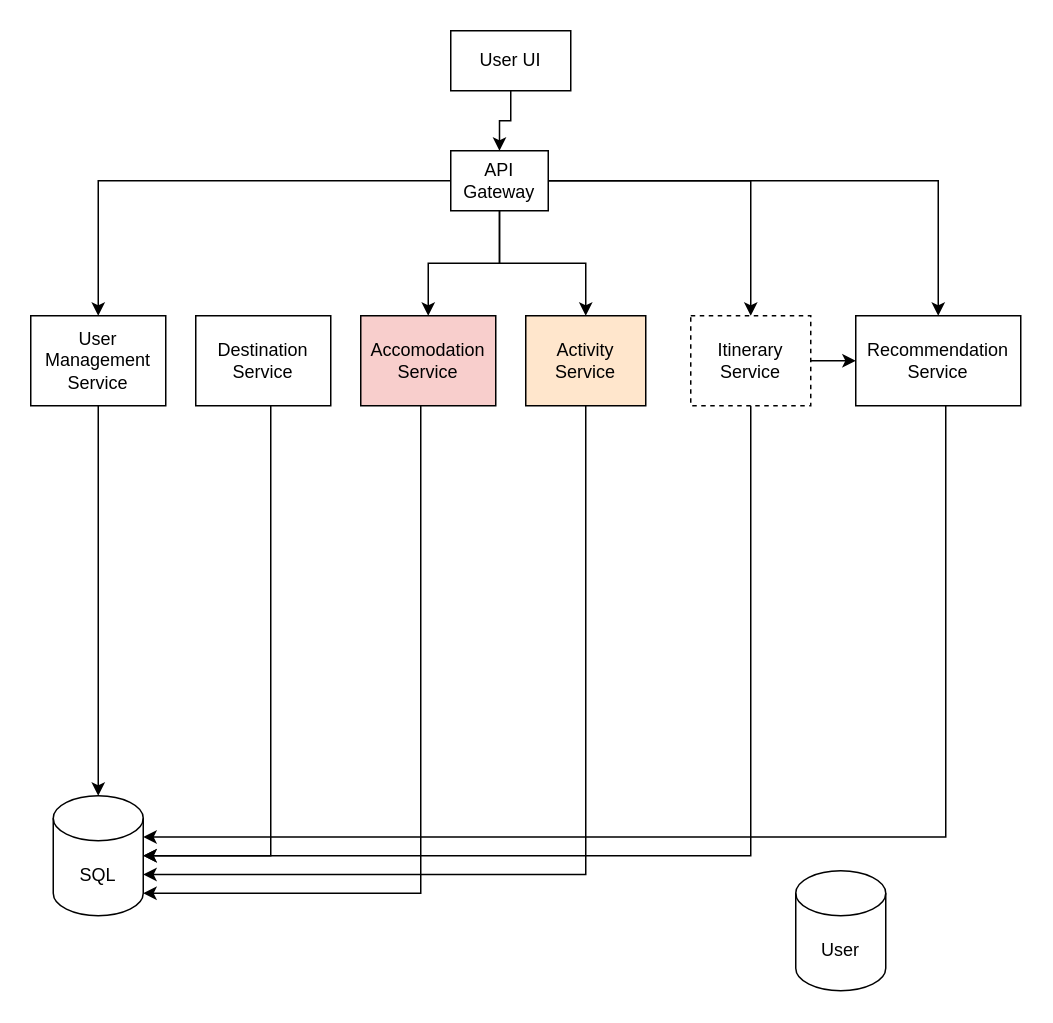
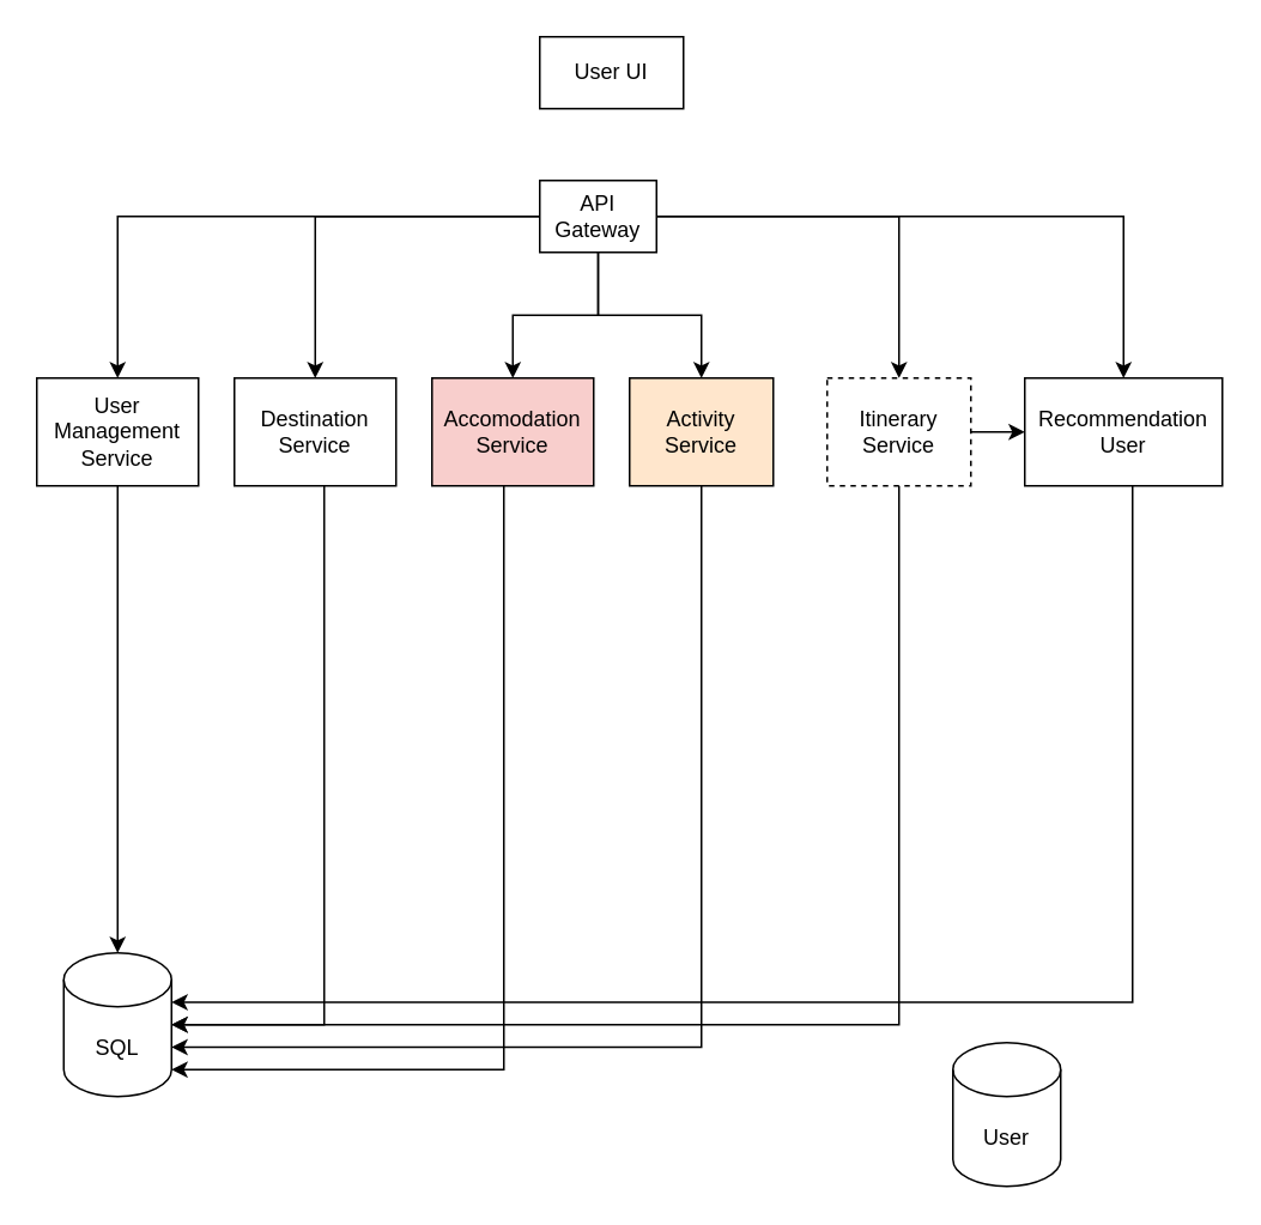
  <mxCell id="0" />
  <mxCell id="1" parent="0" />
- <mxCell id="2" style="edgeStyle=orthogonalEdgeStyle;rounded=0;orthogonalLoop=1;jettySize=auto;html=1;entryX=0.5;entryY=0;entryDx=0;entryDy=0;" parent="1" source="3" target="10" edge="1"><mxGeometry relative="1" as="geometry" /></mxCell>
  <mxCell id="3" value="User UI" style="rounded=0;whiteSpace=wrap;html=1;" parent="1" vertex="1"><mxGeometry x="300" y="20" width="80" height="40" as="geometry" /></mxCell>
  <mxCell id="4" style="edgeStyle=orthogonalEdgeStyle;rounded=0;orthogonalLoop=1;jettySize=auto;html=1;entryX=0.5;entryY=0;entryDx=0;entryDy=0;" parent="1" source="10" target="12" edge="1"><mxGeometry relative="1" as="geometry" /></mxCell>
+ <mxCell id="5" style="edgeStyle=orthogonalEdgeStyle;rounded=0;orthogonalLoop=1;jettySize=auto;html=1;" parent="1" source="10" target="13" edge="1"><mxGeometry relative="1" as="geometry" /></mxCell>
  <mxCell id="6" style="edgeStyle=orthogonalEdgeStyle;rounded=0;orthogonalLoop=1;jettySize=auto;html=1;entryX=0.5;entryY=0;entryDx=0;entryDy=0;" parent="1" source="10" target="14" edge="1"><mxGeometry relative="1" as="geometry" /></mxCell>
  <mxCell id="7" style="edgeStyle=orthogonalEdgeStyle;rounded=0;orthogonalLoop=1;jettySize=auto;html=1;" parent="1" source="10" target="15" edge="1"><mxGeometry relative="1" as="geometry" /></mxCell>
  <mxCell id="8" style="edgeStyle=orthogonalEdgeStyle;rounded=0;orthogonalLoop=1;jettySize=auto;html=1;entryX=0.5;entryY=0;entryDx=0;entryDy=0;" parent="1" source="10" target="17" edge="1"><mxGeometry relative="1" as="geometry" /></mxCell>
  <mxCell id="9" style="edgeStyle=orthogonalEdgeStyle;rounded=0;orthogonalLoop=1;jettySize=auto;html=1;entryX=0.5;entryY=0;entryDx=0;entryDy=0;" parent="1" source="10" target="18" edge="1"><mxGeometry relative="1" as="geometry"><mxPoint x="450" y="170" as="targetPoint" /></mxGeometry></mxCell>
  <mxCell id="10" value="API Gateway" style="rounded=0;whiteSpace=wrap;html=1;" parent="1" vertex="1"><mxGeometry x="300" y="100" width="65" height="40" as="geometry" /></mxCell>
  <mxCell id="11" style="edgeStyle=orthogonalEdgeStyle;rounded=0;orthogonalLoop=1;jettySize=auto;html=1;" parent="1" source="12" target="19" edge="1"><mxGeometry relative="1" as="geometry" /></mxCell>
  <mxCell id="12" value="User Management Service" style="rounded=0;whiteSpace=wrap;html=1;" parent="1" vertex="1"><mxGeometry x="20" y="210" width="90" height="60" as="geometry" /></mxCell>
  <mxCell id="13" value="Destination Service" style="rounded=0;whiteSpace=wrap;html=1;" parent="1" vertex="1"><mxGeometry x="130" y="210" width="90" height="60" as="geometry" /></mxCell>
  <mxCell id="14" value="Accomodation Service" style="rounded=0;whiteSpace=wrap;html=1;fillColor=#f8cecc;" parent="1" vertex="1"><mxGeometry x="240" y="210" width="90" height="60" as="geometry" /></mxCell>
  <mxCell id="15" value="Activity Service" style="rounded=0;whiteSpace=wrap;html=1;fillColor=#ffe6cc;" parent="1" vertex="1"><mxGeometry x="350" y="210" width="80" height="60" as="geometry" /></mxCell>
  <mxCell id="16" style="edgeStyle=orthogonalEdgeStyle;rounded=0;orthogonalLoop=1;jettySize=auto;html=1;entryX=0;entryY=0.5;entryDx=0;entryDy=0;" parent="1" source="17" target="18" edge="1"><mxGeometry relative="1" as="geometry" /></mxCell>
  <mxCell id="17" value="Itinerary Service" style="rounded=0;whiteSpace=wrap;html=1;dashed=1;" parent="1" vertex="1"><mxGeometry x="460" y="210" width="80" height="60" as="geometry" /></mxCell>
- <mxCell id="18" value="Recommendation Service" style="rounded=0;whiteSpace=wrap;html=1;" parent="1" vertex="1"><mxGeometry x="570" y="210" width="110" height="60" as="geometry" /></mxCell>
+ <mxCell id="18" value="Recommendation User" style="rounded=0;whiteSpace=wrap;html=1;" parent="1" vertex="1"><mxGeometry x="570" y="210" width="110" height="60" as="geometry" /></mxCell>
  <mxCell id="19" value="SQL" style="shape=cylinder3;whiteSpace=wrap;html=1;boundedLbl=1;backgroundOutline=1;size=15;" parent="1" vertex="1"><mxGeometry x="35" y="530" width="60" height="80" as="geometry" /></mxCell>
  <mxCell id="20" value="User" style="shape=cylinder3;whiteSpace=wrap;html=1;boundedLbl=1;backgroundOutline=1;size=15;" parent="1" vertex="1"><mxGeometry x="530" y="580" width="60" height="80" as="geometry" /></mxCell>
  <mxCell id="21" style="edgeStyle=orthogonalEdgeStyle;rounded=0;orthogonalLoop=1;jettySize=auto;html=1;entryX=1;entryY=0.5;entryDx=0;entryDy=0;entryPerimeter=0;" parent="1" source="13" target="19" edge="1"><mxGeometry relative="1" as="geometry"><Array as="points"><mxPoint x="180" y="570" /></Array></mxGeometry></mxCell>
  <mxCell id="22" style="edgeStyle=orthogonalEdgeStyle;rounded=0;orthogonalLoop=1;jettySize=auto;html=1;entryX=1;entryY=1;entryDx=0;entryDy=-15;entryPerimeter=0;" parent="1" source="14" target="19" edge="1"><mxGeometry relative="1" as="geometry"><Array as="points"><mxPoint x="280" y="595" /></Array></mxGeometry></mxCell>
  <mxCell id="23" style="edgeStyle=orthogonalEdgeStyle;rounded=0;orthogonalLoop=1;jettySize=auto;html=1;entryX=1;entryY=0;entryDx=0;entryDy=52.5;entryPerimeter=0;" parent="1" source="15" target="19" edge="1"><mxGeometry relative="1" as="geometry"><Array as="points"><mxPoint x="390" y="583" /></Array></mxGeometry></mxCell>
  <mxCell id="24" style="edgeStyle=orthogonalEdgeStyle;rounded=0;orthogonalLoop=1;jettySize=auto;html=1;entryX=1;entryY=0.5;entryDx=0;entryDy=0;entryPerimeter=0;" parent="1" source="17" target="19" edge="1"><mxGeometry relative="1" as="geometry"><Array as="points"><mxPoint x="500" y="570" /></Array></mxGeometry></mxCell>
  <mxCell id="25" style="edgeStyle=orthogonalEdgeStyle;rounded=0;orthogonalLoop=1;jettySize=auto;html=1;entryX=1;entryY=0;entryDx=0;entryDy=27.5;entryPerimeter=0;" parent="1" source="18" target="19" edge="1"><mxGeometry relative="1" as="geometry"><Array as="points"><mxPoint x="630" y="558" /></Array></mxGeometry></mxCell>
